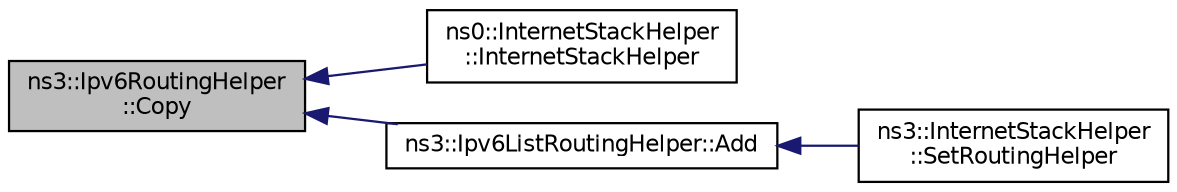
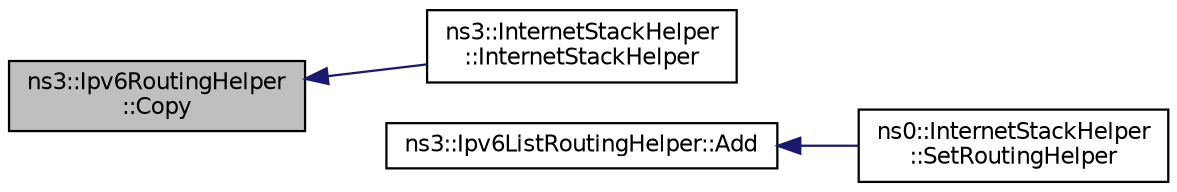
  digraph {
    rankdir=LR
    node [color=black fillcolor=white fontname=Helvetica fontsize=10 shape=record style=filled]
    edge [color=midnightblue dir=back fontname=Helvetica fontsize=10 labelfontname=Helvetica labelfontsize=10 style=solid]
    n1 [fillcolor=grey75 fontcolor=black height=0.2 label="ns3::Ipv6RoutingHelper\l::Copy" width=0.4]
-   n2 [height=0.2 label="ns0::InternetStackHelper\l::InternetStackHelper" width=0.4]
+   n2 [height=0.2 label="ns3::InternetStackHelper\l::InternetStackHelper" width=0.4]
    n3 [height=0.2 label="ns3::Ipv6ListRoutingHelper::Add" width=0.4]
-   n4 [height=0.2 label="ns3::InternetStackHelper\l::SetRoutingHelper" width=0.4]
+   n4 [height=0.2 label="ns0::InternetStackHelper\l::SetRoutingHelper" width=0.4]
    n1 -> n2
-   n1 -> n3
    n3 -> n4
  }
